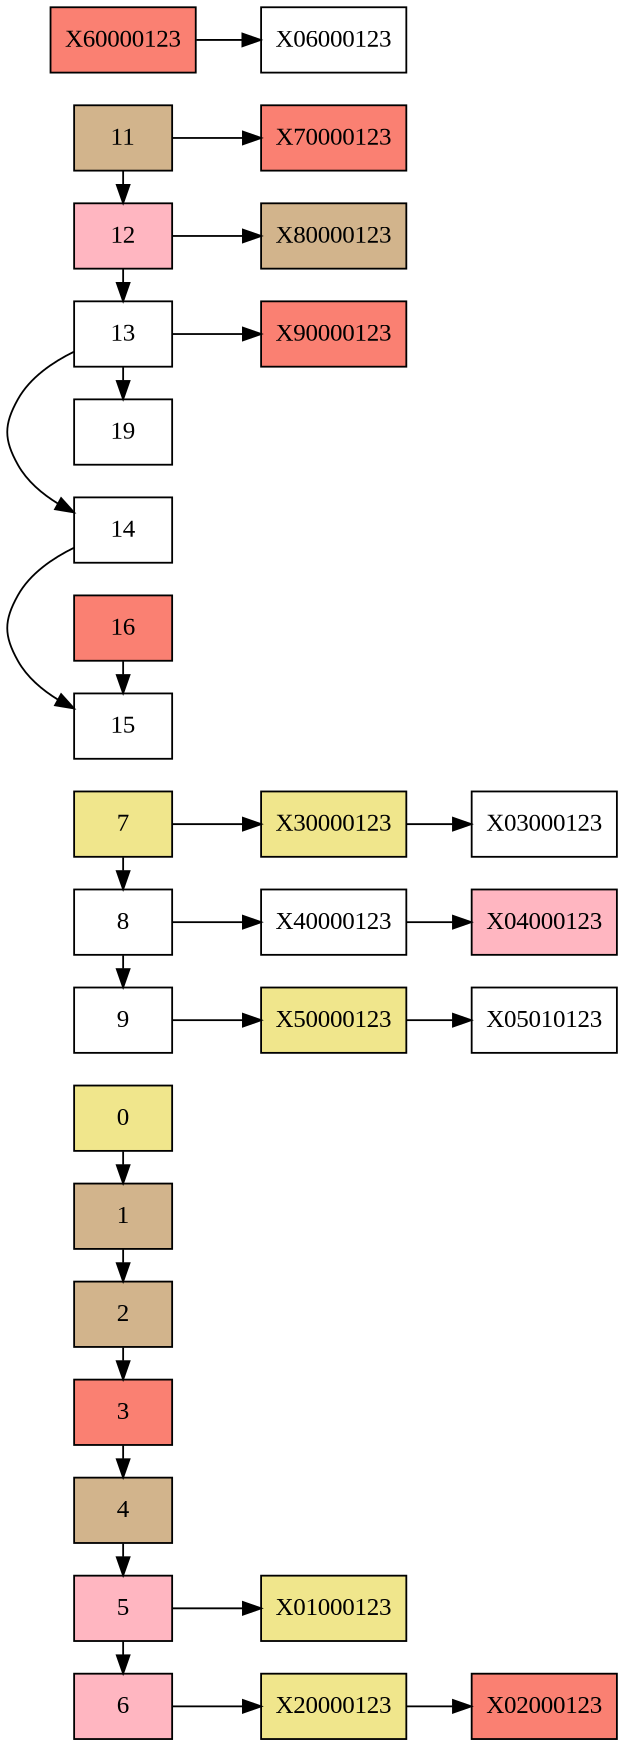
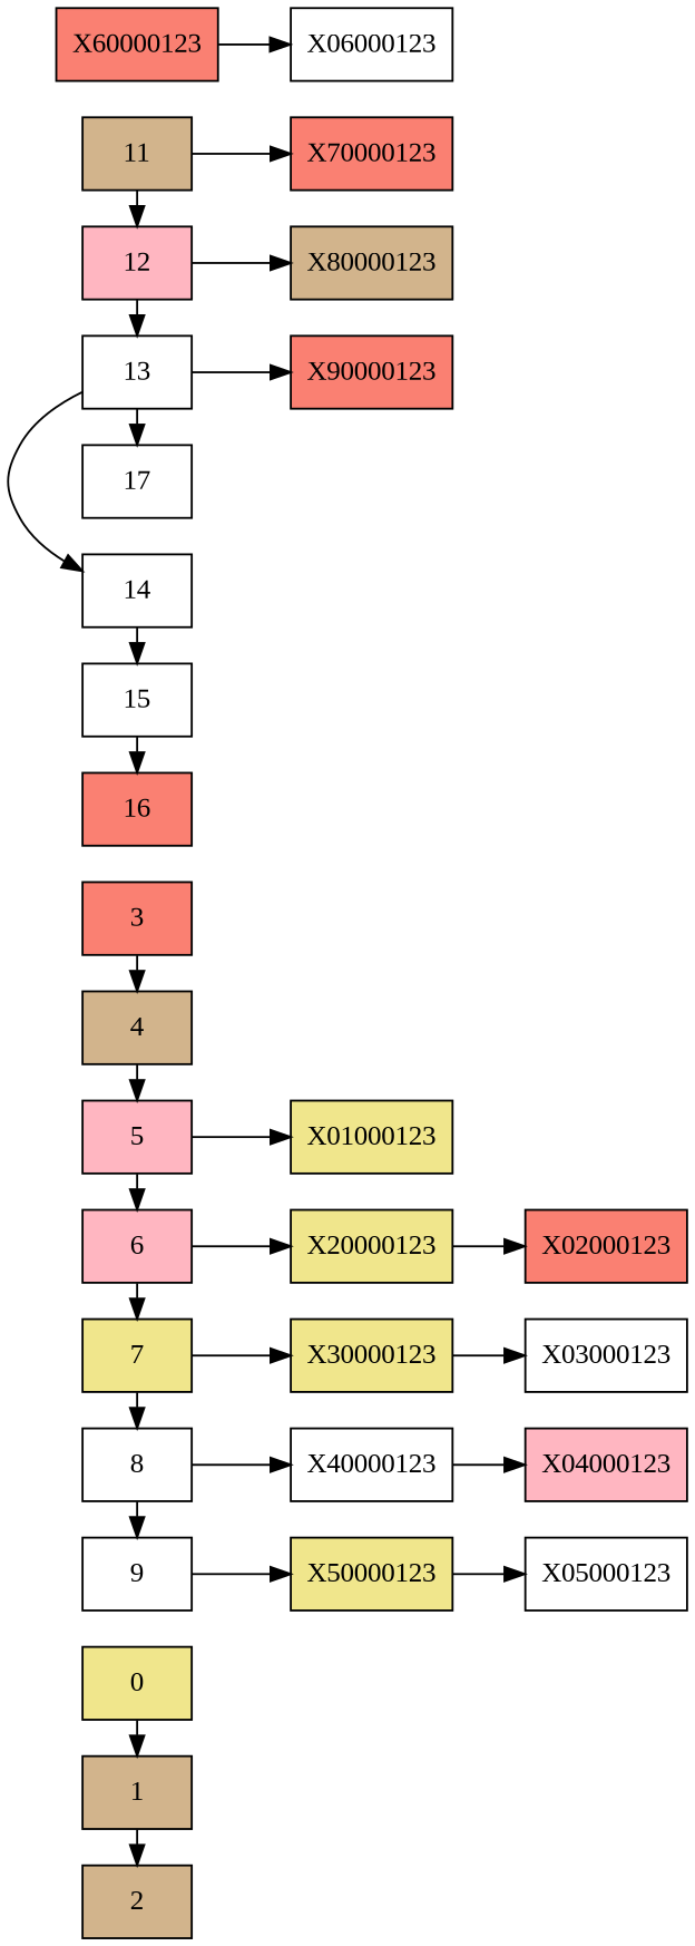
  digraph {
    fontname="Liberation Serif"
    rankdir=LR
    node [fillcolor=white fontname="Liberation Serif" shape=box style=filled]
    edge [fontname="Liberation Serif"]
    n1 [fillcolor=khaki label=0]
    n2 [fillcolor=tan label=1]
    n3 [fillcolor=tan label=2]
    n4 [fillcolor=salmon label=3]
    n5 [fillcolor=tan label=4]
    n6 [fillcolor=lightpink label=5]
    n7 [fillcolor=lightpink label=6]
    n8 [fillcolor=khaki label=7]
    n9 [label=8]
    n10 [label=9]
    n11 [fillcolor=tan label=11]
    n12 [fillcolor=lightpink label=12]
    n13 [label=13]
    n14 [label=14]
    n15 [label=15]
    n16 [fillcolor=salmon label=16]
-   n17 [label=19]
+   n17 [label=17]
    n18 [fillcolor=khaki label=X01000123]
    n19 [fillcolor=khaki label=X20000123]
    n20 [fillcolor=khaki label=X30000123]
    n21 [label=X40000123]
    n22 [fillcolor=khaki label=X50000123]
    n23 [fillcolor=salmon label=X70000123]
    n24 [fillcolor=tan label=X80000123]
    n25 [fillcolor=salmon label=X90000123]
    n26 [fillcolor=salmon label=X02000123]
    n27 [label=X03000123]
    n28 [fillcolor=lightpink label=X04000123]
-   n29 [label=X05010123]
+   n29 [label=X05000123]
    n30 [fillcolor=salmon label=X60000123]
    n31 [label=X06000123]
    subgraph sub_1 {
      rank=same
      n1
      n2
      n3
      n4
      n5
      n6
      n7
      n8
      n9
      n10
      n11
      n12
      n13
      n14
      n15
      n16
      n17
    }
    n1 -> n2
    n2 -> n3
-   n3 -> n4
    n4 -> n5
    n5 -> n6
    n6 -> n7
    n6 -> n18
+   n7 -> n8
    n7 -> n19
    n8 -> n9
    n8 -> n20
    n9 -> n10
    n9 -> n21
    n10 -> n22
    n11 -> n12
    n11 -> n23
    n12 -> n13
    n12 -> n24
    n13 -> n14
    n13 -> n17
    n13 -> n25
    n14 -> n15
-   n16 -> n15
+   n15 -> n16
    n19 -> n26
    n20 -> n27
    n21 -> n28
    n22 -> n29
    n30 -> n31
  }
